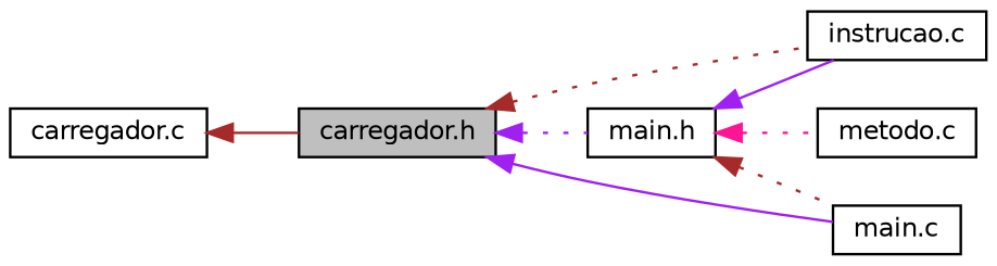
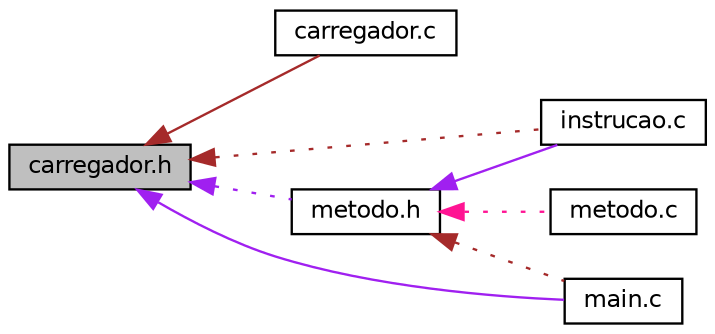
  digraph {
    rankdir=LR
    node [color=black fillcolor=white fontname=Helvetica fontsize=10 shape=record style=filled]
    edge [color=brown dir=back fontname=Helvetica fontsize=10 labelfontname=Helvetica labelfontsize=10 style=dotted]
    n1 [fillcolor=grey75 fontcolor=black height=0.2 label="carregador.h" width=0.4]
    n2 [height=0.2 label="carregador.c" width=0.4]
    n3 [height=0.2 label="instrucao.c" width=0.4]
-   n4 [height=0.2 label="main.h" width=0.4]
+   n4 [height=0.2 label="metodo.h" width=0.4]
    n5 [height=0.2 label="main.c" width=0.4]
    n6 [height=0.2 label="metodo.c" width=0.4]
-   n2 -> n1 [style=solid]
+   n1 -> n2 [style=solid]
    n1 -> n3
    n1 -> n4 [color=purple]
    n1 -> n5 [color=purple style=solid]
    n4 -> n3 [color=purple style=solid]
    n4 -> n5
    n4 -> n6 [color=deeppink]
  }
